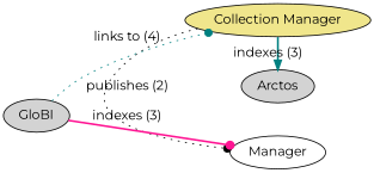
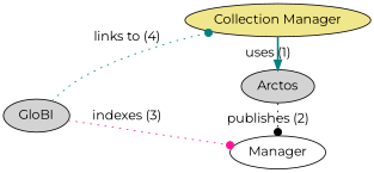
  digraph {
    fontname=Montserrat
    rankdir=LR
    node [fillcolor=lightgrey fontname=Montserrat style=filled]
    edge [arrowhead=dot color=teal fontname=Montserrat style=bold]
    n1 [fillcolor=khaki label="Collection Manager"]
    n2 [label=Arctos]
    n3 [fillcolor=white label=Manager]
    n4 [label=GloBI]
    subgraph sub_1 {
      rank=same
      n1
      n2
      n3
    }
-   n1 -> n2 [arrowhead=normal label="indexes (3)"]
-   n1 -> n3 [color=black label="publishes (2)" style=dotted]
+   n1 -> n2 [arrowhead=normal label="uses (1)"]
+   n2 -> n3 [color=black label="publishes (2)" style=dotted]
    n4 -> n1 [label="links to (4)" style=dotted]
-   n4 -> n3 [color=deeppink label="indexes (3)"]
+   n4 -> n3 [color=deeppink label="indexes (3)" style=dotted]
  }
